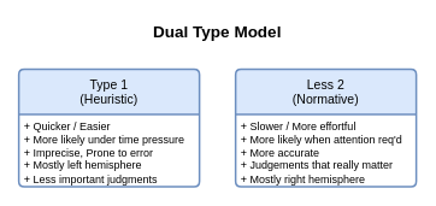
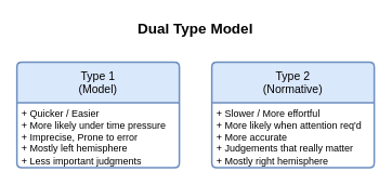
  <mxCell id="0" />
  <mxCell id="1" parent="0" />
- <mxCell id="2" value="Type 1&lt;br&gt;(Heuristic)" style="swimlane;childLayout=stackLayout;horizontal=1;startSize=50;horizontalStack=0;rounded=1;fontSize=14;fontStyle=0;strokeWidth=2;resizeParent=0;resizeLast=1;shadow=0;dashed=0;align=center;arcSize=4;whiteSpace=wrap;html=1;fillColor=#dae8fc;strokeColor=#6c8ebf;" vertex="1" parent="1"><mxGeometry x="20" y="76" width="200" height="130" as="geometry" /></mxCell>
+ <mxCell id="2" value="Type 1&lt;br&gt;(Model)" style="swimlane;childLayout=stackLayout;horizontal=1;startSize=50;horizontalStack=0;rounded=1;fontSize=14;fontStyle=0;strokeWidth=2;resizeParent=0;resizeLast=1;shadow=0;dashed=0;align=center;arcSize=4;whiteSpace=wrap;html=1;fillColor=#dae8fc;strokeColor=#6c8ebf;" vertex="1" parent="1"><mxGeometry x="20" y="76" width="200" height="130" as="geometry" /></mxCell>
  <mxCell id="3" value="+ Quicker / Easier&lt;br&gt;+ More likely under time pressure&lt;br&gt;+ Imprecise, Prone to error&lt;br&gt;+ Mostly left hemisphere&lt;br&gt;+ Less important judgments" style="align=left;strokeColor=none;fillColor=none;spacingLeft=4;fontSize=12;verticalAlign=top;resizable=0;rotatable=0;part=1;html=1;" vertex="1" parent="2"><mxGeometry y="50" width="200" height="80" as="geometry" /></mxCell>
- <mxCell id="4" value="Less 2&lt;br&gt;(Normative)" style="swimlane;childLayout=stackLayout;horizontal=1;startSize=50;horizontalStack=0;rounded=1;fontSize=14;fontStyle=0;strokeWidth=2;resizeParent=0;resizeLast=1;shadow=0;dashed=0;align=center;arcSize=4;whiteSpace=wrap;html=1;fillColor=#dae8fc;strokeColor=#6c8ebf;" vertex="1" parent="1"><mxGeometry x="260" y="76" width="200" height="130" as="geometry" /></mxCell>
+ <mxCell id="4" value="Type 2&lt;br&gt;(Normative)" style="swimlane;childLayout=stackLayout;horizontal=1;startSize=50;horizontalStack=0;rounded=1;fontSize=14;fontStyle=0;strokeWidth=2;resizeParent=0;resizeLast=1;shadow=0;dashed=0;align=center;arcSize=4;whiteSpace=wrap;html=1;fillColor=#dae8fc;strokeColor=#6c8ebf;" vertex="1" parent="1"><mxGeometry x="260" y="76" width="200" height="130" as="geometry" /></mxCell>
  <mxCell id="5" value="+ Slower / More effortful&lt;br&gt;+ More likely when attention req'd&lt;br&gt;+ More accurate&lt;br&gt;+ Judgements that really matter&lt;br&gt;+ Mostly right hemisphere" style="align=left;strokeColor=none;fillColor=none;spacingLeft=4;fontSize=12;verticalAlign=top;resizable=0;rotatable=0;part=1;html=1;" vertex="1" parent="4"><mxGeometry y="50" width="200" height="80" as="geometry" /></mxCell>
  <mxCell id="6" value="&lt;b&gt;&lt;font style=&quot;font-size: 18px;&quot;&gt;Dual Type Model&lt;/font&gt;&lt;/b&gt;" style="text;html=1;strokeColor=none;fillColor=none;align=center;verticalAlign=middle;whiteSpace=wrap;rounded=0;" vertex="1" parent="1"><mxGeometry x="140" y="20" width="200" height="30" as="geometry" /></mxCell>
